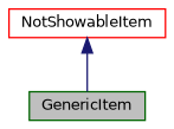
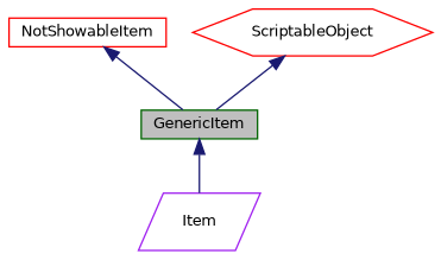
  digraph {
    fontname="DejaVu Sans"
    node [color=red fillcolor=white fontname="DejaVu Sans" fontsize=10 shape=box style=filled]
    edge [color=midnightblue dir=back fontname="DejaVu Sans" fontsize=10 labelfontname=Helvetica labelfontsize=10 style=solid]
    n1 [color=darkgreen fillcolor=grey75 fontcolor=black height=0.2 label=GenericItem width=0.4]
+   n2 [color=purple height=0.2 label=Item shape=parallelogram width=0.4]
    n3 [height=0.2 label=NotShowableItem width=0.4]
+   n4 [height=0.2 label=ScriptableObject shape=hexagon width=0.4]
+   n1 -> n2
    n3 -> n1
+   n4 -> n1
  }
